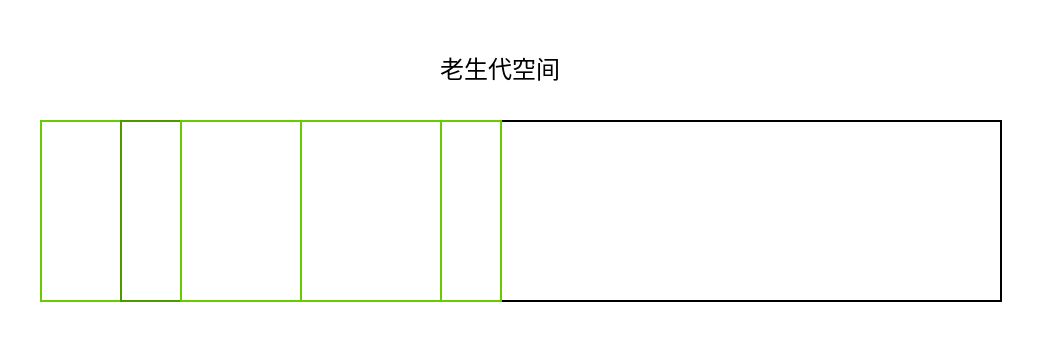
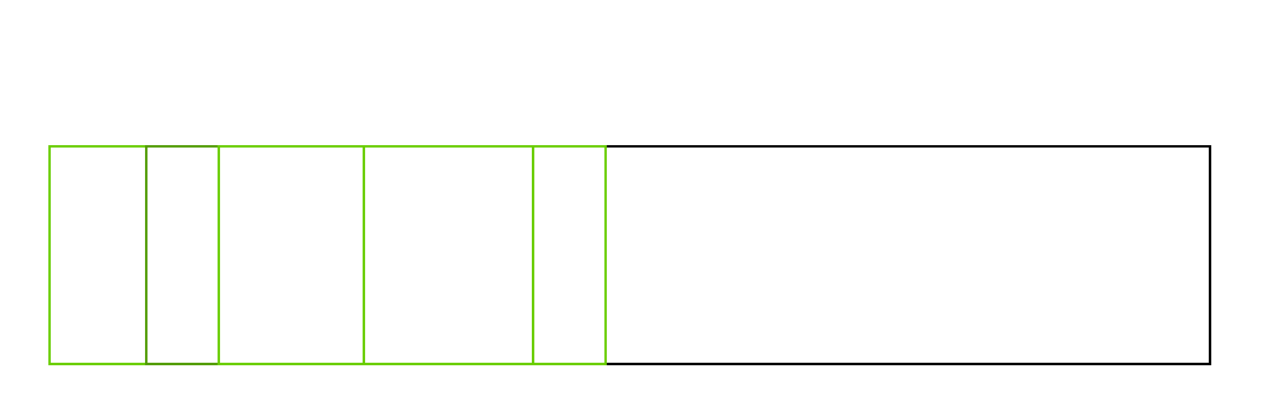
  <mxCell id="0" />
  <mxCell id="1" parent="0" />
  <mxCell id="2" value="" style="rounded=0;whiteSpace=wrap;html=1;fillColor=none;" parent="1" vertex="1"><mxGeometry x="20" y="60" width="480" height="90" as="geometry" /></mxCell>
- <mxCell id="3" value="老生代空间" style="text;html=1;strokeColor=none;fillColor=none;align=center;verticalAlign=middle;whiteSpace=wrap;rounded=0;" parent="1" vertex="1"><mxGeometry x="190" y="20" width="120" height="30" as="geometry" /></mxCell>
  <mxCell id="4" value="" style="rounded=0;whiteSpace=wrap;html=1;fillColor=#FFFFFF;strokeColor=#66CC00;" vertex="1" parent="1"><mxGeometry x="20" y="60" width="40" height="90" as="geometry" /></mxCell>
  <mxCell id="5" value="" style="rounded=0;whiteSpace=wrap;html=1;fillColor=#FFFFFF;strokeColor=#4D9900;" vertex="1" parent="1"><mxGeometry x="60" y="60" width="30" height="90" as="geometry" /></mxCell>
  <mxCell id="6" value="" style="rounded=0;whiteSpace=wrap;html=1;fillColor=#FFFFFF;strokeColor=#66CC00;" vertex="1" parent="1"><mxGeometry x="90" y="60" width="60" height="90" as="geometry" /></mxCell>
  <mxCell id="7" value="" style="rounded=0;whiteSpace=wrap;html=1;fillColor=#FFFFFF;strokeColor=#66CC00;" vertex="1" parent="1"><mxGeometry x="150" y="60" width="70" height="90" as="geometry" /></mxCell>
  <mxCell id="8" value="" style="rounded=0;whiteSpace=wrap;html=1;fillColor=#FFFFFF;strokeColor=#66CC00;" vertex="1" parent="1"><mxGeometry x="220" y="60" width="30" height="90" as="geometry" /></mxCell>
